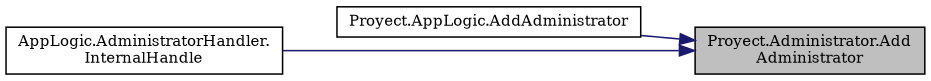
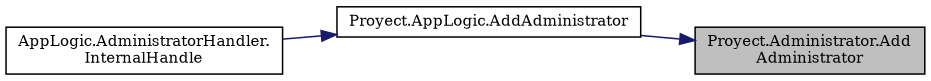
  digraph {
    fontname="DejaVu Serif"
    rankdir=RL
    node [color=black fillcolor=white fontname="DejaVu Serif" fontsize=10 shape=record style=filled]
    edge [color=midnightblue dir=back fontname="DejaVu Serif" fontsize=10 labelfontname=Helvetica labelfontsize=10 style=solid]
    n1 [fillcolor=grey75 fontcolor=black height=0.2 label="Proyect.Administrator.Add\lAdministrator" width=0.4]
    n2 [height=0.2 label="Proyect.AppLogic.AddAdministrator" width=0.4]
    n3 [height=0.2 label="AppLogic.AdministratorHandler.\lInternalHandle" width=0.4]
    n1 -> n2
-   n1 -> n3
+   n2 -> n3
  }
